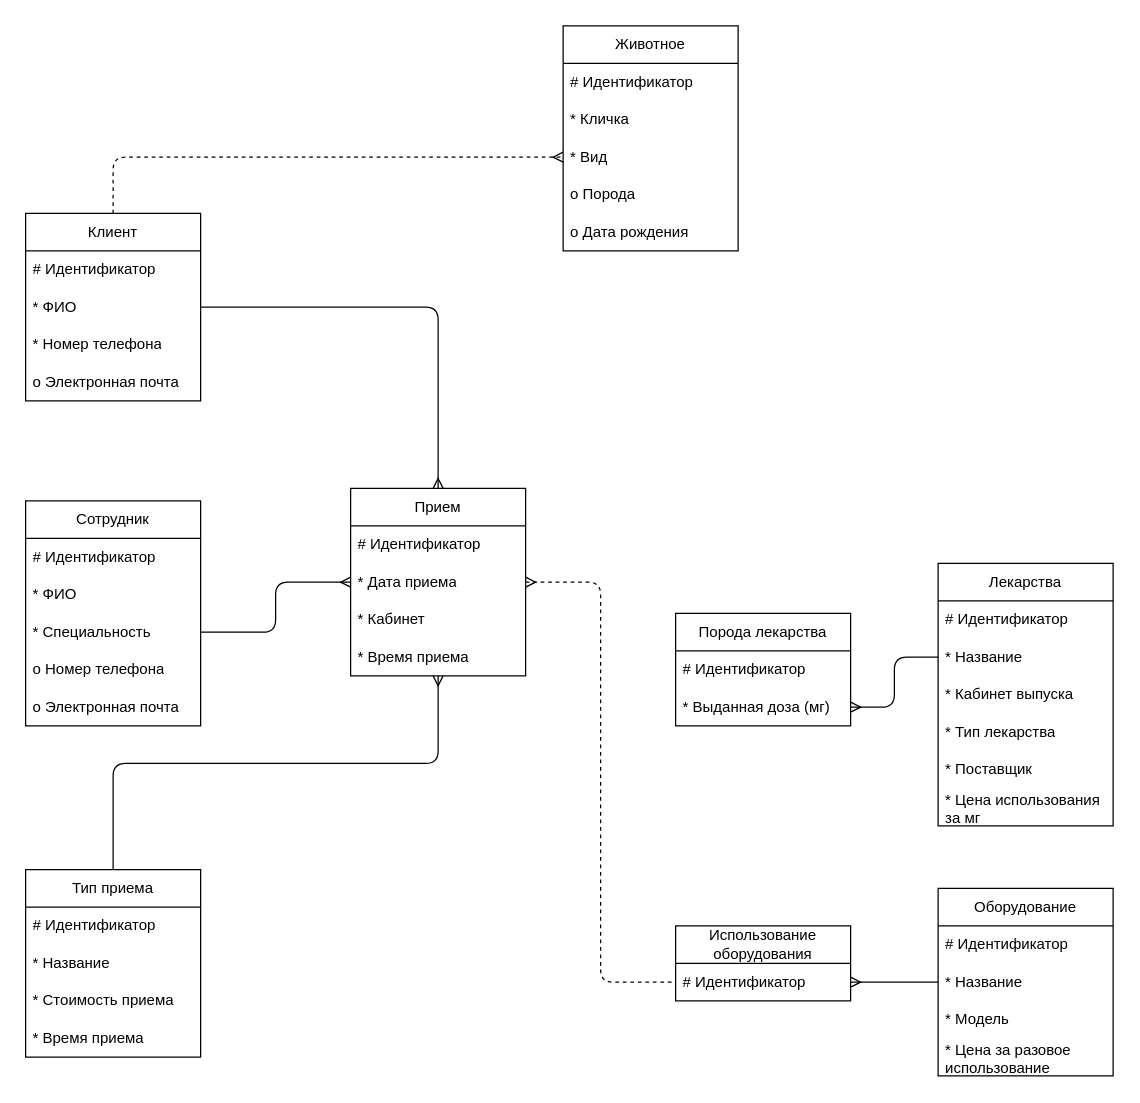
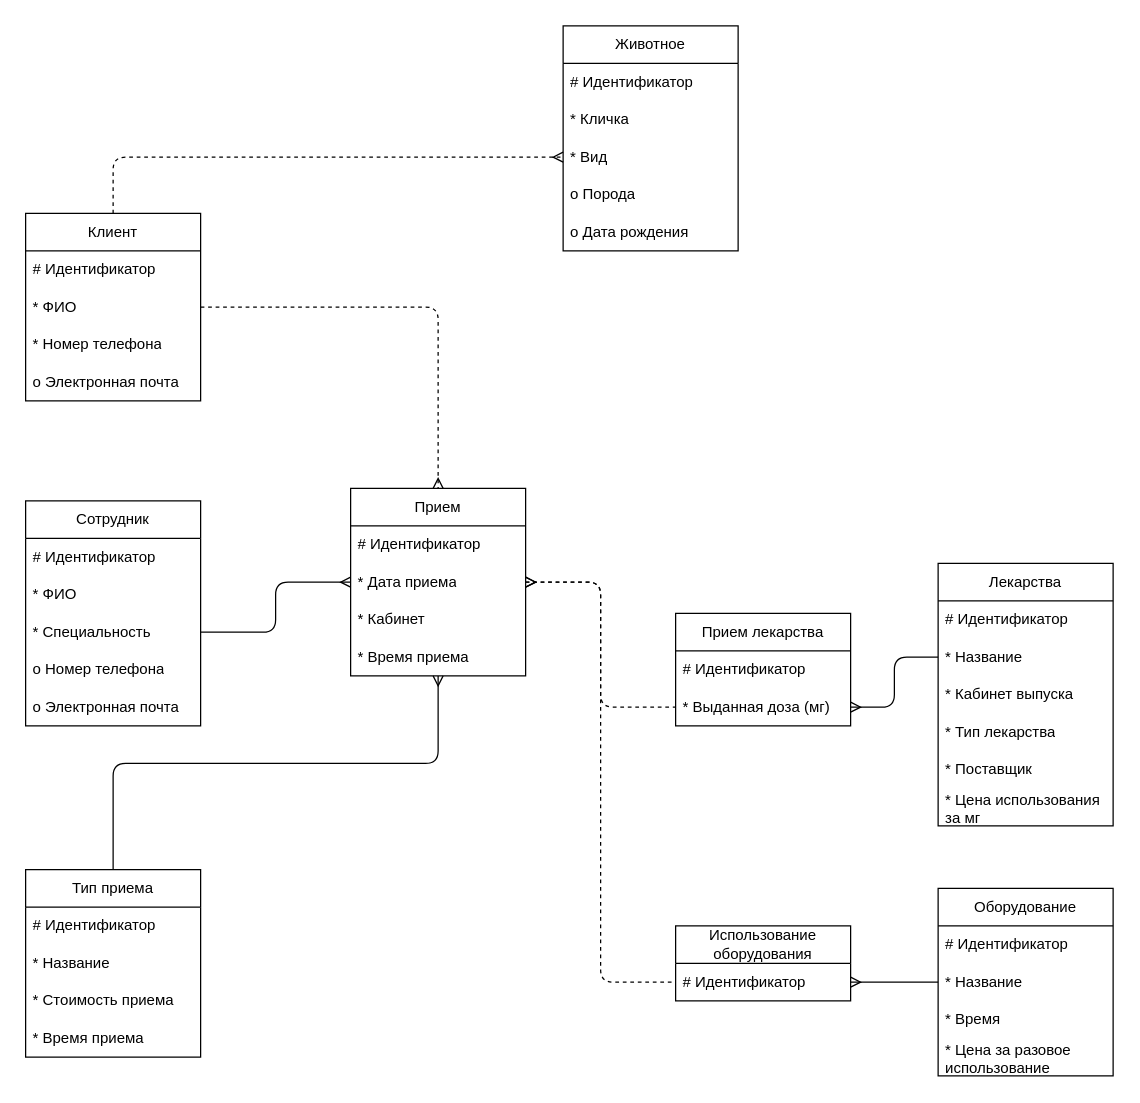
  <mxCell id="0" />
  <mxCell id="1" parent="0" />
- <mxCell id="2" style="edgeStyle=orthogonalEdgeStyle;html=1;entryX=0.5;entryY=0;entryDx=0;entryDy=0;endArrow=ERmany;endFill=0;" edge="1" parent="1" source="3" target="14"><mxGeometry relative="1" as="geometry" /></mxCell>
+ <mxCell id="2" style="edgeStyle=orthogonalEdgeStyle;html=1;entryX=0.5;entryY=0;entryDx=0;entryDy=0;endArrow=ERmany;endFill=0;dashed=1;" edge="1" parent="1" source="3" target="14"><mxGeometry relative="1" as="geometry" /></mxCell>
  <mxCell id="3" value="Клиент" style="swimlane;fontStyle=0;childLayout=stackLayout;horizontal=1;startSize=30;horizontalStack=0;resizeParent=1;resizeParentMax=0;resizeLast=0;collapsible=1;marginBottom=0;whiteSpace=wrap;html=1;" vertex="1" parent="1"><mxGeometry x="20" y="170" width="140" height="150" as="geometry" /></mxCell>
  <mxCell id="4" value="# Идентификатор" style="text;strokeColor=none;fillColor=none;align=left;verticalAlign=middle;spacingLeft=4;spacingRight=4;overflow=hidden;points=[[0,0.5],[1,0.5]];portConstraint=eastwest;rotatable=0;whiteSpace=wrap;html=1;" vertex="1" parent="3"><mxGeometry y="30" width="140" height="30" as="geometry" /></mxCell>
  <mxCell id="5" value="* ФИО" style="text;strokeColor=none;fillColor=none;align=left;verticalAlign=middle;spacingLeft=4;spacingRight=4;overflow=hidden;points=[[0,0.5],[1,0.5]];portConstraint=eastwest;rotatable=0;whiteSpace=wrap;html=1;" vertex="1" parent="3"><mxGeometry y="60" width="140" height="30" as="geometry" /></mxCell>
  <mxCell id="6" value="* Номер телефона" style="text;strokeColor=none;fillColor=none;align=left;verticalAlign=middle;spacingLeft=4;spacingRight=4;overflow=hidden;points=[[0,0.5],[1,0.5]];portConstraint=eastwest;rotatable=0;whiteSpace=wrap;html=1;" vertex="1" parent="3"><mxGeometry y="90" width="140" height="30" as="geometry" /></mxCell>
  <mxCell id="7" value="о Электронная почта" style="text;strokeColor=none;fillColor=none;align=left;verticalAlign=middle;spacingLeft=4;spacingRight=4;overflow=hidden;points=[[0,0.5],[1,0.5]];portConstraint=eastwest;rotatable=0;whiteSpace=wrap;html=1;" vertex="1" parent="3"><mxGeometry y="120" width="140" height="30" as="geometry" /></mxCell>
  <mxCell id="8" value="Животное" style="swimlane;fontStyle=0;childLayout=stackLayout;horizontal=1;startSize=30;horizontalStack=0;resizeParent=1;resizeParentMax=0;resizeLast=0;collapsible=1;marginBottom=0;whiteSpace=wrap;html=1;" vertex="1" parent="1"><mxGeometry x="450" y="20" width="140" height="180" as="geometry" /></mxCell>
  <mxCell id="9" value="# Идентификатор" style="text;strokeColor=none;fillColor=none;align=left;verticalAlign=middle;spacingLeft=4;spacingRight=4;overflow=hidden;points=[[0,0.5],[1,0.5]];portConstraint=eastwest;rotatable=0;whiteSpace=wrap;html=1;" vertex="1" parent="8"><mxGeometry y="30" width="140" height="30" as="geometry" /></mxCell>
  <mxCell id="10" value="* Кличка" style="text;strokeColor=none;fillColor=none;align=left;verticalAlign=middle;spacingLeft=4;spacingRight=4;overflow=hidden;points=[[0,0.5],[1,0.5]];portConstraint=eastwest;rotatable=0;whiteSpace=wrap;html=1;" vertex="1" parent="8"><mxGeometry y="60" width="140" height="30" as="geometry" /></mxCell>
  <mxCell id="11" value="* Вид" style="text;strokeColor=none;fillColor=none;align=left;verticalAlign=middle;spacingLeft=4;spacingRight=4;overflow=hidden;points=[[0,0.5],[1,0.5]];portConstraint=eastwest;rotatable=0;whiteSpace=wrap;html=1;" vertex="1" parent="8"><mxGeometry y="90" width="140" height="30" as="geometry" /></mxCell>
  <mxCell id="12" value="о&amp;nbsp;Порода" style="text;strokeColor=none;fillColor=none;align=left;verticalAlign=middle;spacingLeft=4;spacingRight=4;overflow=hidden;points=[[0,0.5],[1,0.5]];portConstraint=eastwest;rotatable=0;whiteSpace=wrap;html=1;" vertex="1" parent="8"><mxGeometry y="120" width="140" height="30" as="geometry" /></mxCell>
  <mxCell id="13" value="о&amp;nbsp;Дата рождения" style="text;strokeColor=none;fillColor=none;align=left;verticalAlign=middle;spacingLeft=4;spacingRight=4;overflow=hidden;points=[[0,0.5],[1,0.5]];portConstraint=eastwest;rotatable=0;whiteSpace=wrap;html=1;" vertex="1" parent="8"><mxGeometry y="150" width="140" height="30" as="geometry" /></mxCell>
  <mxCell id="14" value="Прием" style="swimlane;fontStyle=0;childLayout=stackLayout;horizontal=1;startSize=30;horizontalStack=0;resizeParent=1;resizeParentMax=0;resizeLast=0;collapsible=1;marginBottom=0;whiteSpace=wrap;html=1;" vertex="1" parent="1"><mxGeometry x="280" y="390" width="140" height="150" as="geometry" /></mxCell>
  <mxCell id="15" value="# Идентификатор" style="text;strokeColor=none;fillColor=none;align=left;verticalAlign=middle;spacingLeft=4;spacingRight=4;overflow=hidden;points=[[0,0.5],[1,0.5]];portConstraint=eastwest;rotatable=0;whiteSpace=wrap;html=1;" vertex="1" parent="14"><mxGeometry y="30" width="140" height="30" as="geometry" /></mxCell>
  <mxCell id="16" value="* Дата приема" style="text;strokeColor=none;fillColor=none;align=left;verticalAlign=middle;spacingLeft=4;spacingRight=4;overflow=hidden;points=[[0,0.5],[1,0.5]];portConstraint=eastwest;rotatable=0;whiteSpace=wrap;html=1;" vertex="1" parent="14"><mxGeometry y="60" width="140" height="30" as="geometry" /></mxCell>
  <mxCell id="17" value="* Кабинет" style="text;strokeColor=none;fillColor=none;align=left;verticalAlign=middle;spacingLeft=4;spacingRight=4;overflow=hidden;points=[[0,0.5],[1,0.5]];portConstraint=eastwest;rotatable=0;whiteSpace=wrap;html=1;" vertex="1" parent="14"><mxGeometry y="90" width="140" height="30" as="geometry" /></mxCell>
  <mxCell id="18" value="* Время приема" style="text;strokeColor=none;fillColor=none;align=left;verticalAlign=middle;spacingLeft=4;spacingRight=4;overflow=hidden;points=[[0,0.5],[1,0.5]];portConstraint=eastwest;rotatable=0;whiteSpace=wrap;html=1;" vertex="1" parent="14"><mxGeometry y="120" width="140" height="30" as="geometry" /></mxCell>
  <mxCell id="19" style="edgeStyle=orthogonalEdgeStyle;html=1;entryX=0;entryY=0.5;entryDx=0;entryDy=0;endArrow=ERmany;endFill=0;exitX=0.5;exitY=0;exitDx=0;exitDy=0;dashed=1;" edge="1" parent="1" source="3" target="11"><mxGeometry relative="1" as="geometry"><Array as="points"><mxPoint x="90" y="125" /></Array></mxGeometry></mxCell>
  <mxCell id="20" value="Сотрудник" style="swimlane;fontStyle=0;childLayout=stackLayout;horizontal=1;startSize=30;horizontalStack=0;resizeParent=1;resizeParentMax=0;resizeLast=0;collapsible=1;marginBottom=0;whiteSpace=wrap;html=1;" vertex="1" parent="1"><mxGeometry x="20" y="400" width="140" height="180" as="geometry" /></mxCell>
  <mxCell id="21" value="# Идентификатор" style="text;strokeColor=none;fillColor=none;align=left;verticalAlign=middle;spacingLeft=4;spacingRight=4;overflow=hidden;points=[[0,0.5],[1,0.5]];portConstraint=eastwest;rotatable=0;whiteSpace=wrap;html=1;" vertex="1" parent="20"><mxGeometry y="30" width="140" height="30" as="geometry" /></mxCell>
  <mxCell id="22" value="* ФИО" style="text;strokeColor=none;fillColor=none;align=left;verticalAlign=middle;spacingLeft=4;spacingRight=4;overflow=hidden;points=[[0,0.5],[1,0.5]];portConstraint=eastwest;rotatable=0;whiteSpace=wrap;html=1;" vertex="1" parent="20"><mxGeometry y="60" width="140" height="30" as="geometry" /></mxCell>
  <mxCell id="23" value="* Специальность" style="text;strokeColor=none;fillColor=none;align=left;verticalAlign=middle;spacingLeft=4;spacingRight=4;overflow=hidden;points=[[0,0.5],[1,0.5]];portConstraint=eastwest;rotatable=0;whiteSpace=wrap;html=1;" vertex="1" parent="20"><mxGeometry y="90" width="140" height="30" as="geometry" /></mxCell>
  <mxCell id="24" value="о Номер телефона" style="text;strokeColor=none;fillColor=none;align=left;verticalAlign=middle;spacingLeft=4;spacingRight=4;overflow=hidden;points=[[0,0.5],[1,0.5]];portConstraint=eastwest;rotatable=0;whiteSpace=wrap;html=1;" vertex="1" parent="20"><mxGeometry y="120" width="140" height="30" as="geometry" /></mxCell>
  <mxCell id="25" value="о Электронная почта" style="text;strokeColor=none;fillColor=none;align=left;verticalAlign=middle;spacingLeft=4;spacingRight=4;overflow=hidden;points=[[0,0.5],[1,0.5]];portConstraint=eastwest;rotatable=0;whiteSpace=wrap;html=1;" vertex="1" parent="20"><mxGeometry y="150" width="140" height="30" as="geometry" /></mxCell>
  <mxCell id="26" style="edgeStyle=orthogonalEdgeStyle;html=1;entryX=0;entryY=0.5;entryDx=0;entryDy=0;endArrow=ERmany;endFill=0;" edge="1" parent="1" source="23" target="16"><mxGeometry relative="1" as="geometry" /></mxCell>
  <mxCell id="27" value="Оборудование" style="swimlane;fontStyle=0;childLayout=stackLayout;horizontal=1;startSize=30;horizontalStack=0;resizeParent=1;resizeParentMax=0;resizeLast=0;collapsible=1;marginBottom=0;whiteSpace=wrap;html=1;" vertex="1" parent="1"><mxGeometry x="750" y="710" width="140" height="150" as="geometry" /></mxCell>
  <mxCell id="28" value="# Идентификатор" style="text;strokeColor=none;fillColor=none;align=left;verticalAlign=middle;spacingLeft=4;spacingRight=4;overflow=hidden;points=[[0,0.5],[1,0.5]];portConstraint=eastwest;rotatable=0;whiteSpace=wrap;html=1;" vertex="1" parent="27"><mxGeometry y="30" width="140" height="30" as="geometry" /></mxCell>
  <mxCell id="29" value="* Название" style="text;strokeColor=none;fillColor=none;align=left;verticalAlign=middle;spacingLeft=4;spacingRight=4;overflow=hidden;points=[[0,0.5],[1,0.5]];portConstraint=eastwest;rotatable=0;whiteSpace=wrap;html=1;" vertex="1" parent="27"><mxGeometry y="60" width="140" height="30" as="geometry" /></mxCell>
- <mxCell id="30" value="* Модель" style="text;strokeColor=none;fillColor=none;align=left;verticalAlign=middle;spacingLeft=4;spacingRight=4;overflow=hidden;points=[[0,0.5],[1,0.5]];portConstraint=eastwest;rotatable=0;whiteSpace=wrap;html=1;" vertex="1" parent="27"><mxGeometry y="90" width="140" height="30" as="geometry" /></mxCell>
+ <mxCell id="30" value="* Время" style="text;strokeColor=none;fillColor=none;align=left;verticalAlign=middle;spacingLeft=4;spacingRight=4;overflow=hidden;points=[[0,0.5],[1,0.5]];portConstraint=eastwest;rotatable=0;whiteSpace=wrap;html=1;" vertex="1" parent="27"><mxGeometry y="90" width="140" height="30" as="geometry" /></mxCell>
  <mxCell id="31" value="* Цена за разовое использование" style="text;strokeColor=none;fillColor=none;align=left;verticalAlign=middle;spacingLeft=4;spacingRight=4;overflow=hidden;points=[[0,0.5],[1,0.5]];portConstraint=eastwest;rotatable=0;whiteSpace=wrap;html=1;" vertex="1" parent="27"><mxGeometry y="120" width="140" height="30" as="geometry" /></mxCell>
  <mxCell id="32" value="Лекарства" style="swimlane;fontStyle=0;childLayout=stackLayout;horizontal=1;startSize=30;horizontalStack=0;resizeParent=1;resizeParentMax=0;resizeLast=0;collapsible=1;marginBottom=0;whiteSpace=wrap;html=1;" vertex="1" parent="1"><mxGeometry x="750" y="450" width="140" height="210" as="geometry" /></mxCell>
  <mxCell id="33" value="# Идентификатор" style="text;strokeColor=none;fillColor=none;align=left;verticalAlign=middle;spacingLeft=4;spacingRight=4;overflow=hidden;points=[[0,0.5],[1,0.5]];portConstraint=eastwest;rotatable=0;whiteSpace=wrap;html=1;" vertex="1" parent="32"><mxGeometry y="30" width="140" height="30" as="geometry" /></mxCell>
  <mxCell id="34" value="* Название" style="text;strokeColor=none;fillColor=none;align=left;verticalAlign=middle;spacingLeft=4;spacingRight=4;overflow=hidden;points=[[0,0.5],[1,0.5]];portConstraint=eastwest;rotatable=0;whiteSpace=wrap;html=1;" vertex="1" parent="32"><mxGeometry y="60" width="140" height="30" as="geometry" /></mxCell>
  <mxCell id="35" value="* Кабинет выпуска" style="text;strokeColor=none;fillColor=none;align=left;verticalAlign=middle;spacingLeft=4;spacingRight=4;overflow=hidden;points=[[0,0.5],[1,0.5]];portConstraint=eastwest;rotatable=0;whiteSpace=wrap;html=1;" vertex="1" parent="32"><mxGeometry y="90" width="140" height="30" as="geometry" /></mxCell>
  <mxCell id="36" value="* Тип лекарства" style="text;strokeColor=none;fillColor=none;align=left;verticalAlign=middle;spacingLeft=4;spacingRight=4;overflow=hidden;points=[[0,0.5],[1,0.5]];portConstraint=eastwest;rotatable=0;whiteSpace=wrap;html=1;" vertex="1" parent="32"><mxGeometry y="120" width="140" height="30" as="geometry" /></mxCell>
  <mxCell id="37" value="* Поставщик" style="text;strokeColor=none;fillColor=none;align=left;verticalAlign=middle;spacingLeft=4;spacingRight=4;overflow=hidden;points=[[0,0.5],[1,0.5]];portConstraint=eastwest;rotatable=0;whiteSpace=wrap;html=1;" vertex="1" parent="32"><mxGeometry y="150" width="140" height="30" as="geometry" /></mxCell>
  <mxCell id="38" value="* Цена использования за мг" style="text;strokeColor=none;fillColor=none;align=left;verticalAlign=middle;spacingLeft=4;spacingRight=4;overflow=hidden;points=[[0,0.5],[1,0.5]];portConstraint=eastwest;rotatable=0;whiteSpace=wrap;html=1;" vertex="1" parent="32"><mxGeometry y="180" width="140" height="30" as="geometry" /></mxCell>
- <mxCell id="39" value="Порода лекарства" style="swimlane;fontStyle=0;childLayout=stackLayout;horizontal=1;startSize=30;horizontalStack=0;resizeParent=1;resizeParentMax=0;resizeLast=0;collapsible=1;marginBottom=0;whiteSpace=wrap;html=1;" vertex="1" parent="1"><mxGeometry x="540" y="490" width="140" height="90" as="geometry" /></mxCell>
+ <mxCell id="39" value="Прием лекарства" style="swimlane;fontStyle=0;childLayout=stackLayout;horizontal=1;startSize=30;horizontalStack=0;resizeParent=1;resizeParentMax=0;resizeLast=0;collapsible=1;marginBottom=0;whiteSpace=wrap;html=1;" vertex="1" parent="1"><mxGeometry x="540" y="490" width="140" height="90" as="geometry" /></mxCell>
  <mxCell id="40" value="# Идентификатор" style="text;strokeColor=none;fillColor=none;align=left;verticalAlign=middle;spacingLeft=4;spacingRight=4;overflow=hidden;points=[[0,0.5],[1,0.5]];portConstraint=eastwest;rotatable=0;whiteSpace=wrap;html=1;" vertex="1" parent="39"><mxGeometry y="30" width="140" height="30" as="geometry" /></mxCell>
  <mxCell id="41" value="* Выданная доза (мг)" style="text;strokeColor=none;fillColor=none;align=left;verticalAlign=middle;spacingLeft=4;spacingRight=4;overflow=hidden;points=[[0,0.5],[1,0.5]];portConstraint=eastwest;rotatable=0;whiteSpace=wrap;html=1;" vertex="1" parent="39"><mxGeometry y="60" width="140" height="30" as="geometry" /></mxCell>
+ <mxCell id="42" style="edgeStyle=orthogonalEdgeStyle;html=1;endArrow=none;endFill=0;entryX=0;entryY=0.5;entryDx=0;entryDy=0;dashed=1;startArrow=ERmany;startFill=0;" edge="1" parent="1" source="16" target="41"><mxGeometry relative="1" as="geometry"><mxPoint x="530" y="510" as="targetPoint" /></mxGeometry></mxCell>
  <mxCell id="43" style="edgeStyle=orthogonalEdgeStyle;html=1;endArrow=ERmany;endFill=0;" edge="1" parent="1" source="34" target="41"><mxGeometry relative="1" as="geometry" /></mxCell>
  <mxCell id="44" value="Использование оборудования" style="swimlane;fontStyle=0;childLayout=stackLayout;horizontal=1;startSize=30;horizontalStack=0;resizeParent=1;resizeParentMax=0;resizeLast=0;collapsible=1;marginBottom=0;whiteSpace=wrap;html=1;" vertex="1" parent="1"><mxGeometry x="540" y="740" width="140" height="60" as="geometry" /></mxCell>
  <mxCell id="45" value="# Идентификатор" style="text;strokeColor=none;fillColor=none;align=left;verticalAlign=middle;spacingLeft=4;spacingRight=4;overflow=hidden;points=[[0,0.5],[1,0.5]];portConstraint=eastwest;rotatable=0;whiteSpace=wrap;html=1;" vertex="1" parent="44"><mxGeometry y="30" width="140" height="30" as="geometry" /></mxCell>
  <mxCell id="46" style="edgeStyle=orthogonalEdgeStyle;html=1;endArrow=ERmany;endFill=0;" edge="1" parent="1" source="29" target="45"><mxGeometry relative="1" as="geometry" /></mxCell>
  <mxCell id="47" style="edgeStyle=orthogonalEdgeStyle;html=1;entryX=0;entryY=0.5;entryDx=0;entryDy=0;endArrow=none;endFill=0;dashed=1;startArrow=ERmany;startFill=0;" edge="1" parent="1" source="16" target="45"><mxGeometry relative="1" as="geometry" /></mxCell>
  <mxCell id="48" style="edgeStyle=orthogonalEdgeStyle;html=1;endArrow=ERmany;endFill=0;" edge="1" parent="1" source="49" target="18"><mxGeometry relative="1" as="geometry"><Array as="points"><mxPoint x="90" y="610" /><mxPoint x="350" y="610" /></Array></mxGeometry></mxCell>
  <mxCell id="49" value="Тип приема" style="swimlane;fontStyle=0;childLayout=stackLayout;horizontal=1;startSize=30;horizontalStack=0;resizeParent=1;resizeParentMax=0;resizeLast=0;collapsible=1;marginBottom=0;whiteSpace=wrap;html=1;" vertex="1" parent="1"><mxGeometry x="20" y="695" width="140" height="150" as="geometry" /></mxCell>
  <mxCell id="50" value="# Идентификатор" style="text;strokeColor=none;fillColor=none;align=left;verticalAlign=middle;spacingLeft=4;spacingRight=4;overflow=hidden;points=[[0,0.5],[1,0.5]];portConstraint=eastwest;rotatable=0;whiteSpace=wrap;html=1;" vertex="1" parent="49"><mxGeometry y="30" width="140" height="30" as="geometry" /></mxCell>
  <mxCell id="51" value="* Название" style="text;strokeColor=none;fillColor=none;align=left;verticalAlign=middle;spacingLeft=4;spacingRight=4;overflow=hidden;points=[[0,0.5],[1,0.5]];portConstraint=eastwest;rotatable=0;whiteSpace=wrap;html=1;" vertex="1" parent="49"><mxGeometry y="60" width="140" height="30" as="geometry" /></mxCell>
  <mxCell id="52" value="* Стоимость приема" style="text;strokeColor=none;fillColor=none;align=left;verticalAlign=middle;spacingLeft=4;spacingRight=4;overflow=hidden;points=[[0,0.5],[1,0.5]];portConstraint=eastwest;rotatable=0;whiteSpace=wrap;html=1;" vertex="1" parent="49"><mxGeometry y="90" width="140" height="30" as="geometry" /></mxCell>
  <mxCell id="53" value="* Время приема" style="text;strokeColor=none;fillColor=none;align=left;verticalAlign=middle;spacingLeft=4;spacingRight=4;overflow=hidden;points=[[0,0.5],[1,0.5]];portConstraint=eastwest;rotatable=0;whiteSpace=wrap;html=1;" vertex="1" parent="49"><mxGeometry y="120" width="140" height="30" as="geometry" /></mxCell>
